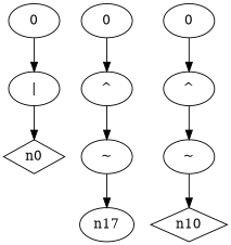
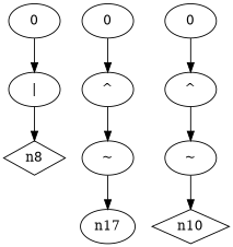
  digraph {
-   n0 [shape=diamond]
+   n0 [shape=diamond label=n8]
    n1 [label="|"]
    n2 [label=0]
    n6 [label="^"]
    n5 [label="~"]
    n10 [shape=diamond]
    n11 [label="^"]
    n4 [label="~"]
    n14 [label=0]
    n16 [label=0]
    n17
    n1 -> n0
    n2 -> n1
    n6 -> n5
    n5 -> n17
    n11 -> n4
    n4 -> n10
    n14 -> n11
    n16 -> n6
  }
